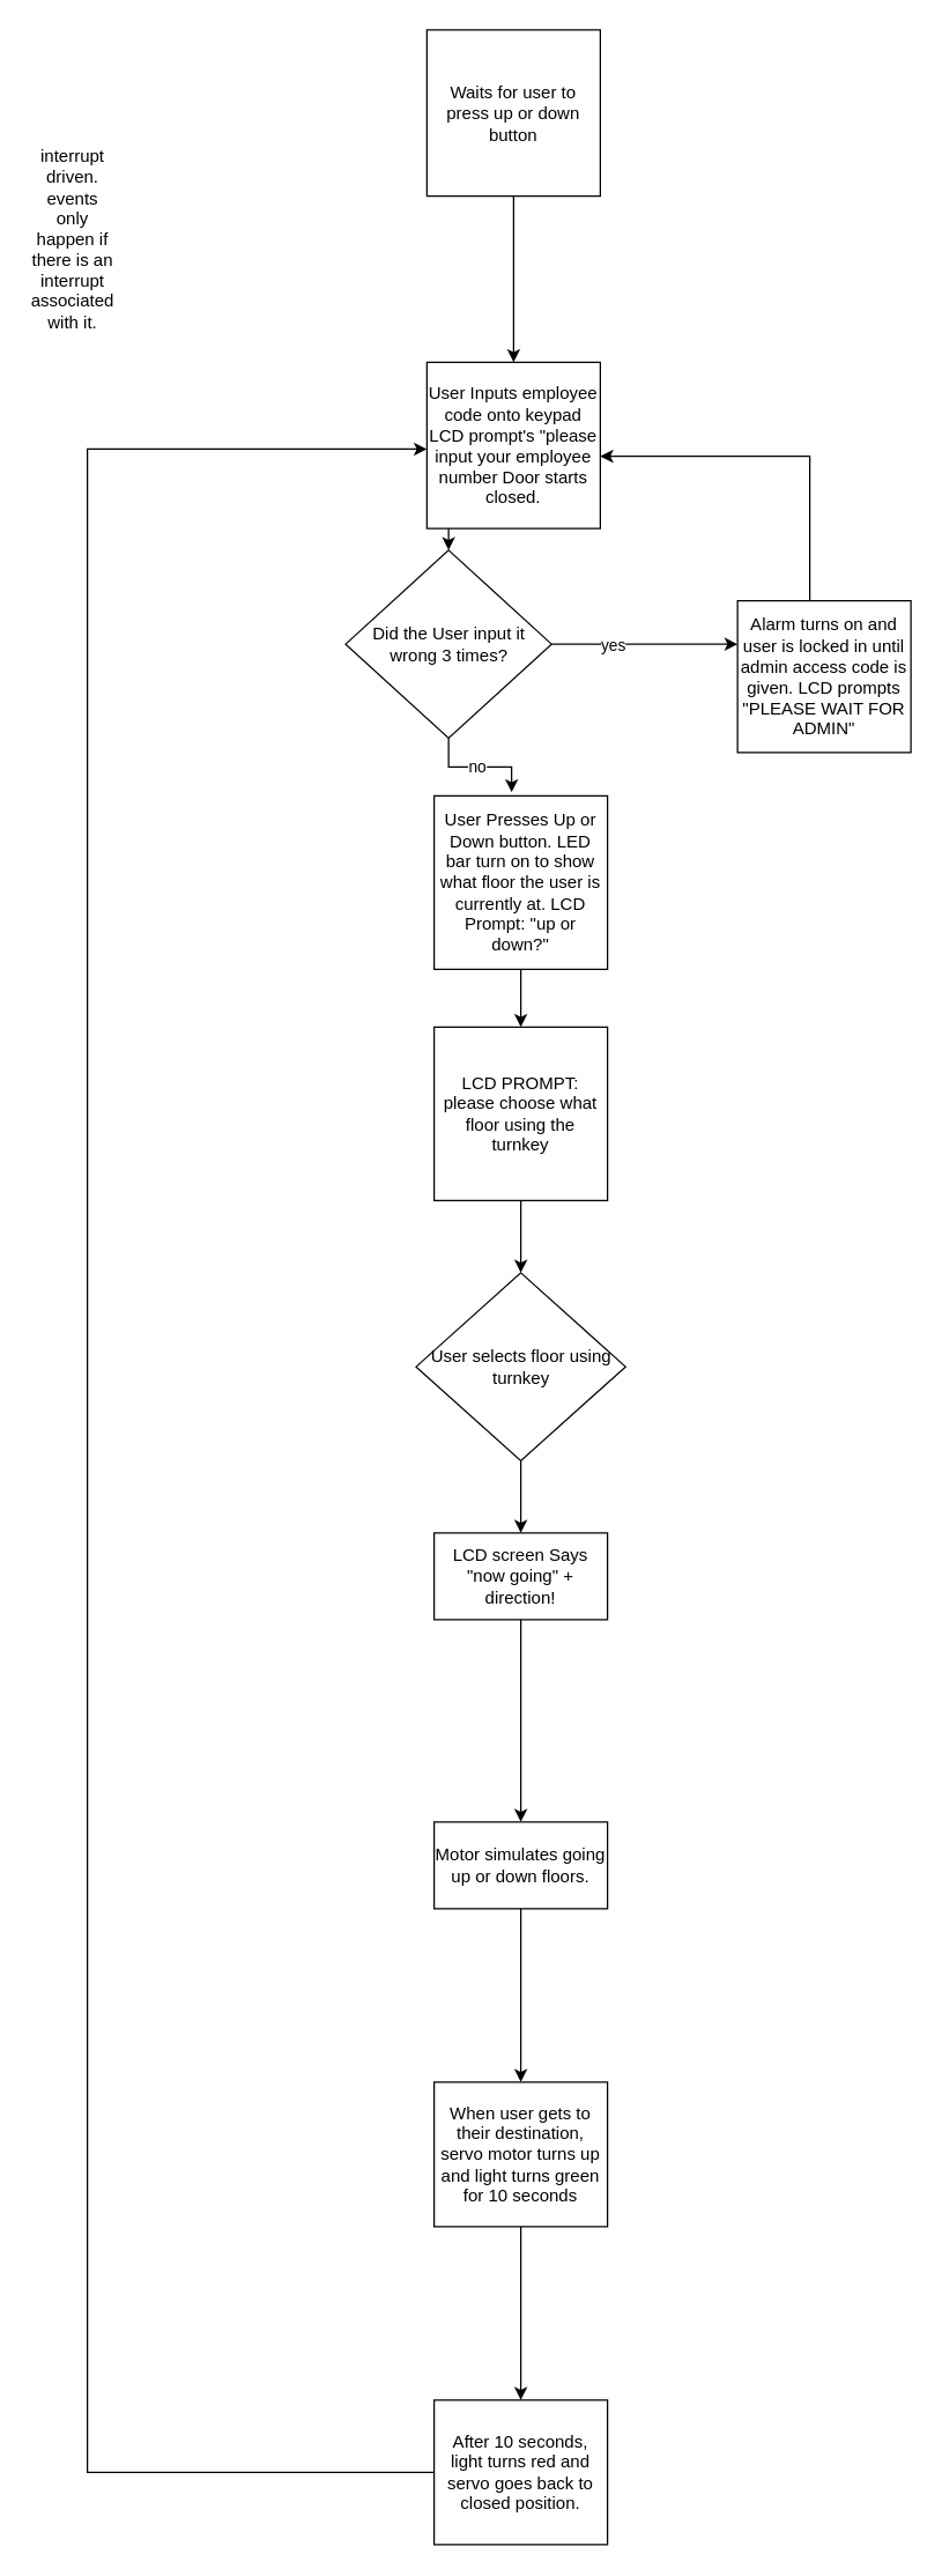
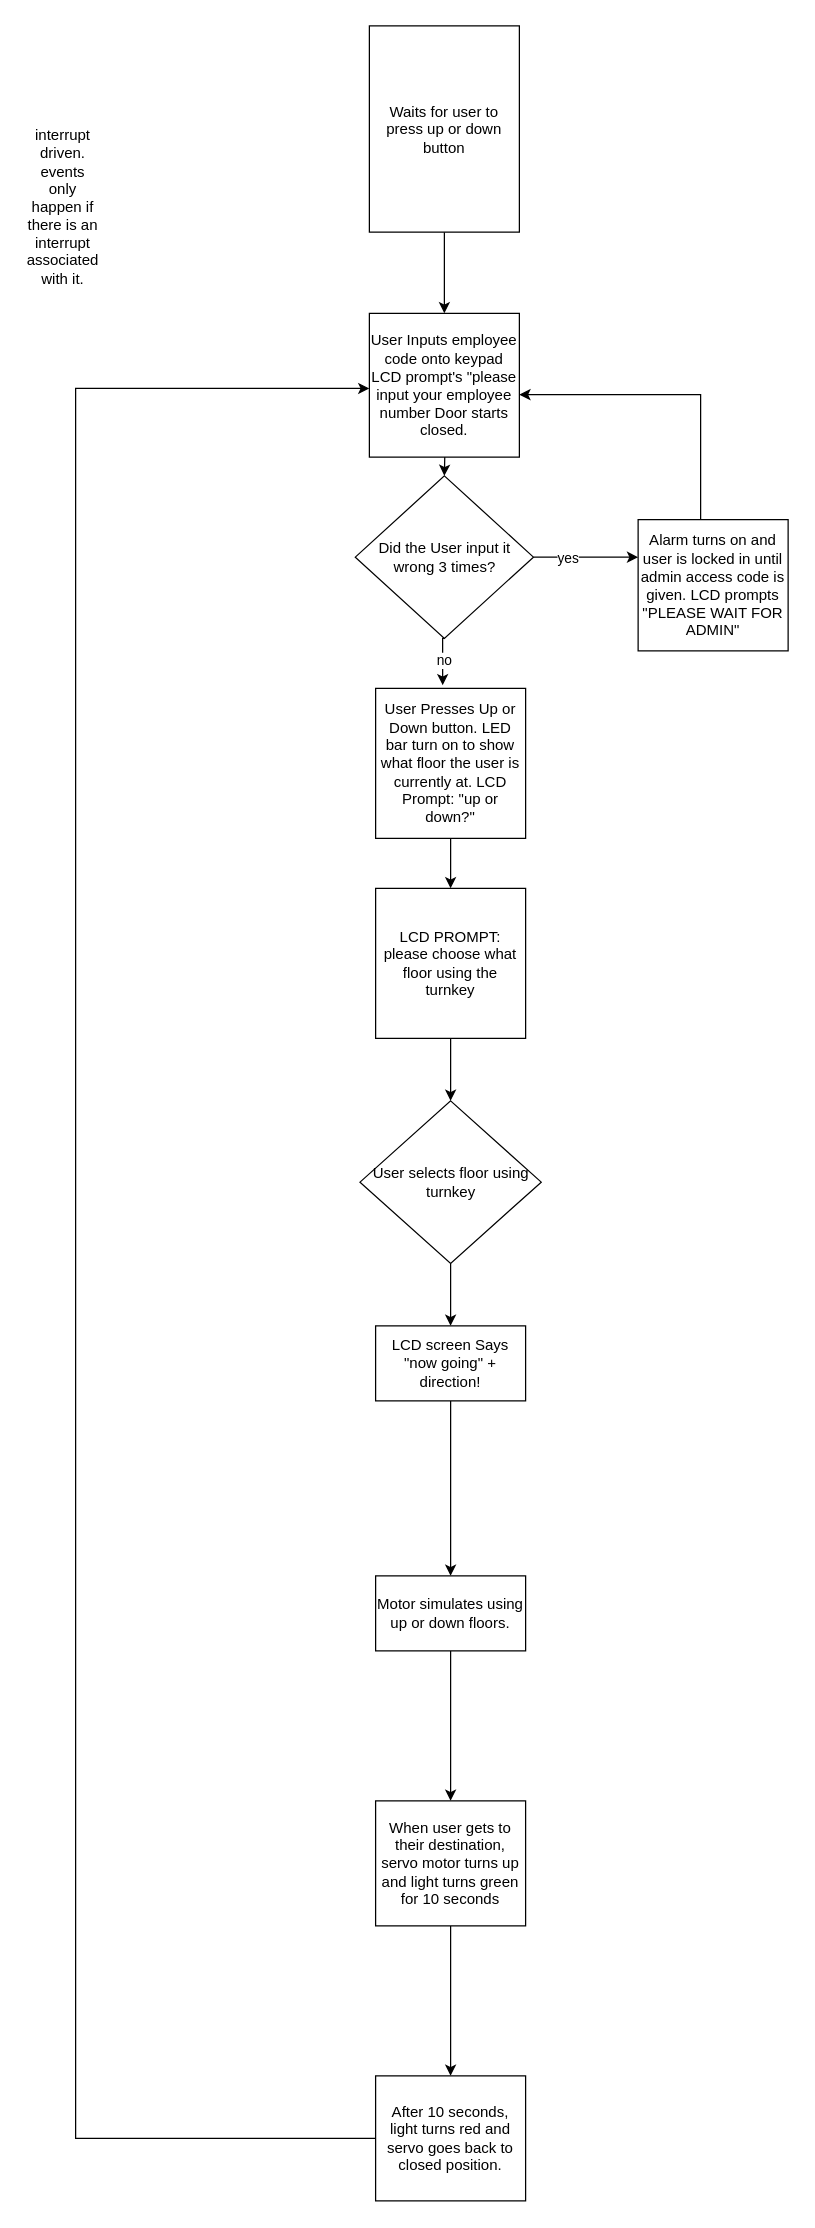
  <mxCell id="0" />
  <mxCell id="1" parent="0" />
  <mxCell id="2" style="edgeStyle=orthogonalEdgeStyle;rounded=0;orthogonalLoop=1;jettySize=auto;html=1;entryX=0.5;entryY=0;entryDx=0;entryDy=0;" parent="1" source="4" edge="1"><mxGeometry relative="1" as="geometry"><mxPoint x="360" y="630" as="targetPoint" /><Array as="points"><mxPoint x="360" y="620" /><mxPoint x="360" y="620" /></Array></mxGeometry></mxCell>
  <mxCell id="3" value="" style="edgeStyle=orthogonalEdgeStyle;rounded=0;orthogonalLoop=1;jettySize=auto;html=1;" parent="1" source="4" target="15" edge="1"><mxGeometry relative="1" as="geometry" /></mxCell>
  <mxCell id="4" value="&lt;div&gt;User Presses Up or Down button. LED bar turn on to show what floor the user is currently at. LCD Prompt: &quot;up or down?&quot;&lt;/div&gt;" style="rounded=0;whiteSpace=wrap;html=1;" parent="1" vertex="1"><mxGeometry x="300" y="550" width="120" height="120" as="geometry" /></mxCell>
  <mxCell id="5" style="edgeStyle=orthogonalEdgeStyle;rounded=0;orthogonalLoop=1;jettySize=auto;html=1;entryX=0.5;entryY=0;entryDx=0;entryDy=0;" parent="1" target="8" edge="1"><mxGeometry relative="1" as="geometry"><mxPoint x="355" y="330" as="sourcePoint" /></mxGeometry></mxCell>
  <mxCell id="6" style="edgeStyle=orthogonalEdgeStyle;rounded=0;orthogonalLoop=1;jettySize=auto;html=1;" parent="1" source="8" edge="1"><mxGeometry relative="1" as="geometry"><mxPoint x="510" y="445" as="targetPoint" /></mxGeometry></mxCell>
  <mxCell id="7" value="yes" style="edgeLabel;html=1;align=center;verticalAlign=middle;resizable=0;points=[];" parent="6" vertex="1" connectable="0"><mxGeometry x="-0.351" relative="1" as="geometry"><mxPoint as="offset" /></mxGeometry></mxCell>
- <mxCell id="8" value="Did the User input it wrong 3 times?" style="rhombus;whiteSpace=wrap;html=1;" parent="1" vertex="1"><mxGeometry x="238.75" y="380" width="142.5" height="130" as="geometry" /></mxCell>
+ <mxCell id="8" value="Did the User input it wrong 3 times?" style="rhombus;whiteSpace=wrap;html=1;" parent="1" vertex="1"><mxGeometry x="283.75" y="380" width="142.5" height="130" as="geometry" /></mxCell>
  <mxCell id="9" style="edgeStyle=orthogonalEdgeStyle;rounded=0;orthogonalLoop=1;jettySize=auto;html=1;entryX=1;entryY=0.5;entryDx=0;entryDy=0;" parent="1" source="10" edge="1"><mxGeometry relative="1" as="geometry"><mxPoint x="415" y="315" as="targetPoint" /><Array as="points"><mxPoint x="560" y="315" /></Array></mxGeometry></mxCell>
  <mxCell id="10" value="Alarm turns on and user is locked in until admin access code is given. LCD prompts &quot;PLEASE WAIT FOR ADMIN&quot;" style="rounded=0;whiteSpace=wrap;html=1;" parent="1" vertex="1"><mxGeometry x="510" y="415" width="120" height="105" as="geometry" /></mxCell>
  <mxCell id="11" style="edgeStyle=orthogonalEdgeStyle;rounded=0;orthogonalLoop=1;jettySize=auto;html=1;exitX=0.5;exitY=1;exitDx=0;exitDy=0;entryX=0.447;entryY=-0.021;entryDx=0;entryDy=0;entryPerimeter=0;" parent="1" source="8" target="4" edge="1"><mxGeometry relative="1" as="geometry" /></mxCell>
  <mxCell id="12" value="no" style="edgeLabel;html=1;align=center;verticalAlign=middle;resizable=0;points=[];" parent="11" vertex="1" connectable="0"><mxGeometry x="-0.032" y="1" relative="1" as="geometry"><mxPoint as="offset" /></mxGeometry></mxCell>
  <mxCell id="13" value="User Inputs employee code onto keypad LCD prompt's &quot;please input your employee number Door starts closed." style="rounded=0;whiteSpace=wrap;html=1;" parent="1" vertex="1"><mxGeometry x="295" y="250" width="120" height="115" as="geometry" /></mxCell>
  <mxCell id="14" style="edgeStyle=orthogonalEdgeStyle;rounded=0;orthogonalLoop=1;jettySize=auto;html=1;entryX=0.5;entryY=0;entryDx=0;entryDy=0;" parent="1" source="15" target="17" edge="1"><mxGeometry relative="1" as="geometry" /></mxCell>
  <mxCell id="15" value="LCD PROMPT: please choose what floor using the turnkey" style="rounded=0;whiteSpace=wrap;html=1;" parent="1" vertex="1"><mxGeometry x="300" y="710" width="120" height="120" as="geometry" /></mxCell>
  <mxCell id="16" style="edgeStyle=orthogonalEdgeStyle;rounded=0;orthogonalLoop=1;jettySize=auto;html=1;entryX=0.5;entryY=0;entryDx=0;entryDy=0;" parent="1" source="17" target="19" edge="1"><mxGeometry relative="1" as="geometry"><mxPoint x="359.995" y="1050" as="targetPoint" /></mxGeometry></mxCell>
  <mxCell id="17" value="User selects floor using turnkey" style="rhombus;whiteSpace=wrap;html=1;" parent="1" vertex="1"><mxGeometry x="287.5" y="880" width="145" height="130" as="geometry" /></mxCell>
  <mxCell id="18" style="edgeStyle=orthogonalEdgeStyle;rounded=0;orthogonalLoop=1;jettySize=auto;html=1;entryX=0.5;entryY=0;entryDx=0;entryDy=0;" parent="1" source="19" target="21" edge="1"><mxGeometry relative="1" as="geometry" /></mxCell>
  <mxCell id="19" value="LCD screen Says &quot;now going&quot; + direction!" style="rounded=0;whiteSpace=wrap;html=1;" parent="1" vertex="1"><mxGeometry x="299.99" y="1060" width="120" height="60" as="geometry" /></mxCell>
  <mxCell id="20" style="edgeStyle=orthogonalEdgeStyle;rounded=0;orthogonalLoop=1;jettySize=auto;html=1;entryX=0.5;entryY=0;entryDx=0;entryDy=0;" parent="1" source="21" target="23" edge="1"><mxGeometry relative="1" as="geometry" /></mxCell>
- <mxCell id="21" value="Motor simulates going up or down floors." style="rounded=0;whiteSpace=wrap;html=1;" parent="1" vertex="1"><mxGeometry x="300" y="1260" width="120" height="60" as="geometry" /></mxCell>
+ <mxCell id="21" value="Motor simulates using up or down floors." style="rounded=0;whiteSpace=wrap;html=1;" parent="1" vertex="1"><mxGeometry x="300" y="1260" width="120" height="60" as="geometry" /></mxCell>
  <mxCell id="22" style="edgeStyle=orthogonalEdgeStyle;rounded=0;orthogonalLoop=1;jettySize=auto;html=1;" parent="1" source="23" target="24" edge="1"><mxGeometry relative="1" as="geometry" /></mxCell>
  <mxCell id="23" value="When user gets to their destination, servo motor turns up and light turns green for 10 seconds" style="rounded=0;whiteSpace=wrap;html=1;" parent="1" vertex="1"><mxGeometry x="299.99" y="1440" width="120" height="100" as="geometry" /></mxCell>
  <mxCell id="24" value="After 10 seconds, light turns red and servo goes back to closed position. " style="rounded=0;whiteSpace=wrap;html=1;" parent="1" vertex="1"><mxGeometry x="299.99" y="1660" width="120" height="100" as="geometry" /></mxCell>
  <mxCell id="25" style="edgeStyle=orthogonalEdgeStyle;rounded=0;orthogonalLoop=1;jettySize=auto;html=1;entryX=0;entryY=0.435;entryDx=0;entryDy=0;entryPerimeter=0;exitX=0;exitY=0.5;exitDx=0;exitDy=0;" parent="1" source="24" edge="1"><mxGeometry relative="1" as="geometry"><mxPoint x="295" y="1710" as="sourcePoint" /><mxPoint x="294.99" y="310.025" as="targetPoint" /><Array as="points"><mxPoint x="60" y="1710" /><mxPoint x="60" y="310" /></Array></mxGeometry></mxCell>
  <mxCell id="26" style="edgeStyle=orthogonalEdgeStyle;rounded=0;orthogonalLoop=1;jettySize=auto;html=1;entryX=0.5;entryY=0;entryDx=0;entryDy=0;" edge="1" parent="1" source="27" target="13"><mxGeometry relative="1" as="geometry" /></mxCell>
- <mxCell id="27" value="Waits for user to press up or down button" style="rounded=0;whiteSpace=wrap;html=1;" vertex="1" parent="1"><mxGeometry x="295" y="20" width="120" height="115" as="geometry" /></mxCell>
+ <mxCell id="27" value="Waits for user to press up or down button" style="rounded=0;whiteSpace=wrap;html=1;" vertex="1" parent="1"><mxGeometry x="295" y="20" width="120" height="165" as="geometry" /></mxCell>
  <mxCell id="28" value="interrupt driven. events only happen if there is an interrupt associated with it." style="text;html=1;align=center;verticalAlign=middle;whiteSpace=wrap;rounded=0;" vertex="1" parent="1"><mxGeometry x="20" y="150" width="60" height="30" as="geometry" /></mxCell>
